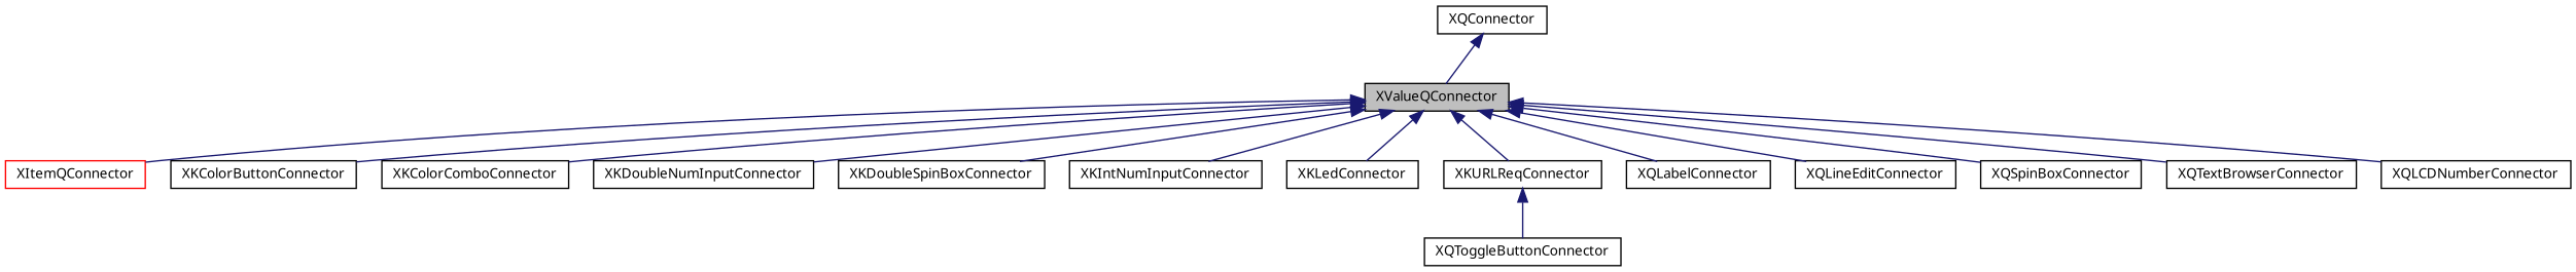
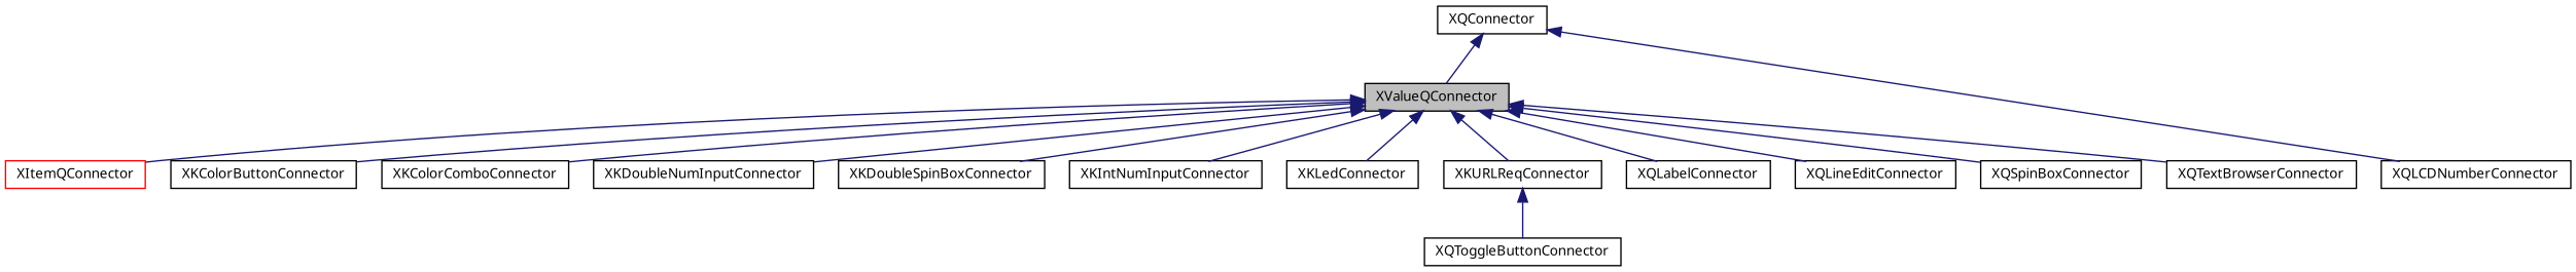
  digraph {
    node [color=black fillcolor=white fontname="FreeSans.ttf" fontsize=10 shape=record style=filled]
    edge [color=midnightblue dir=back fontname="FreeSans.ttf" fontsize=10 labelfontname="FreeSans.ttf" labelfontsize=10 style=solid]
    n1 [fillcolor=grey75 fontcolor=black height=0.2 label=XValueQConnector width=0.4]
    n2 [color=red height=0.2 label=XItemQConnector width=0.4]
    n3 [height=0.2 label=XKColorButtonConnector width=0.4]
    n4 [height=0.2 label=XKColorComboConnector width=0.4]
    n5 [height=0.2 label=XKDoubleNumInputConnector width=0.4]
    n6 [height=0.2 label=XKDoubleSpinBoxConnector width=0.4]
    n7 [height=0.2 label=XKIntNumInputConnector width=0.4]
    n8 [height=0.2 label=XKLedConnector width=0.4]
    n9 [height=0.2 label=XKURLReqConnector width=0.4]
    n10 [height=0.2 label=XQLabelConnector width=0.4]
    n11 [height=0.2 label=XQLCDNumberConnector width=0.4]
    n12 [height=0.2 label=XQLineEditConnector width=0.4]
    n13 [height=0.2 label=XQSpinBoxConnector width=0.4]
    n14 [height=0.2 label=XQTextBrowserConnector width=0.4]
    n15 [height=0.2 label=XQToggleButtonConnector width=0.4]
    n16 [height=0.2 label=XQConnector width=0.4]
    n1 -> n2
    n1 -> n3
    n1 -> n4
    n1 -> n5
    n1 -> n6
    n1 -> n7
    n1 -> n8
    n1 -> n9
    n1 -> n10
-   n1 -> n11
+   n16 -> n11
    n1 -> n12
    n1 -> n13
    n1 -> n14
    n9 -> n15
    n16 -> n1
  }
